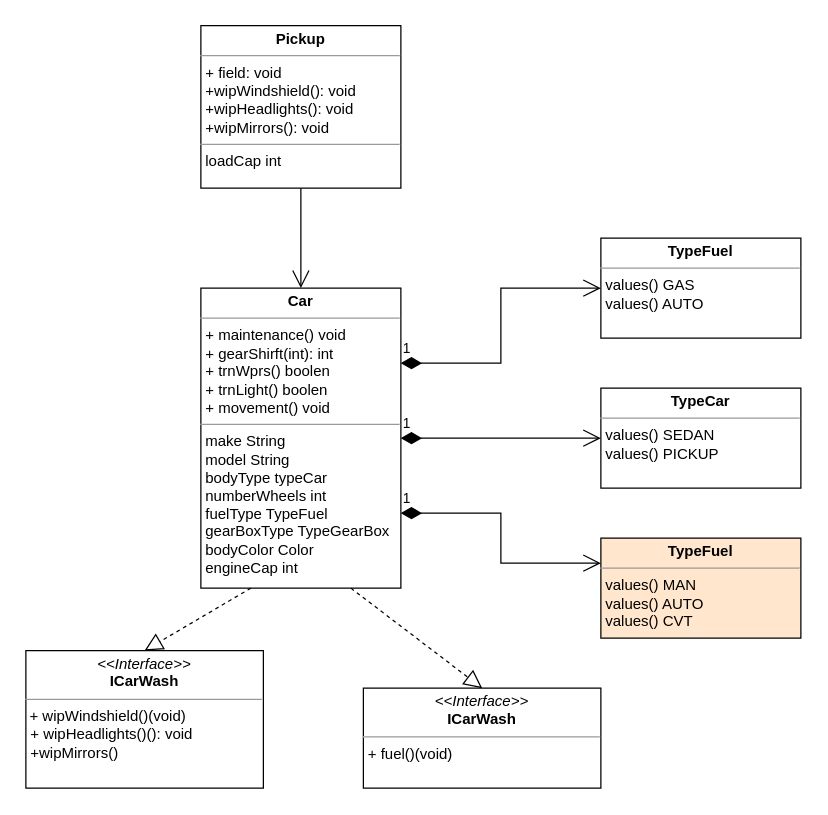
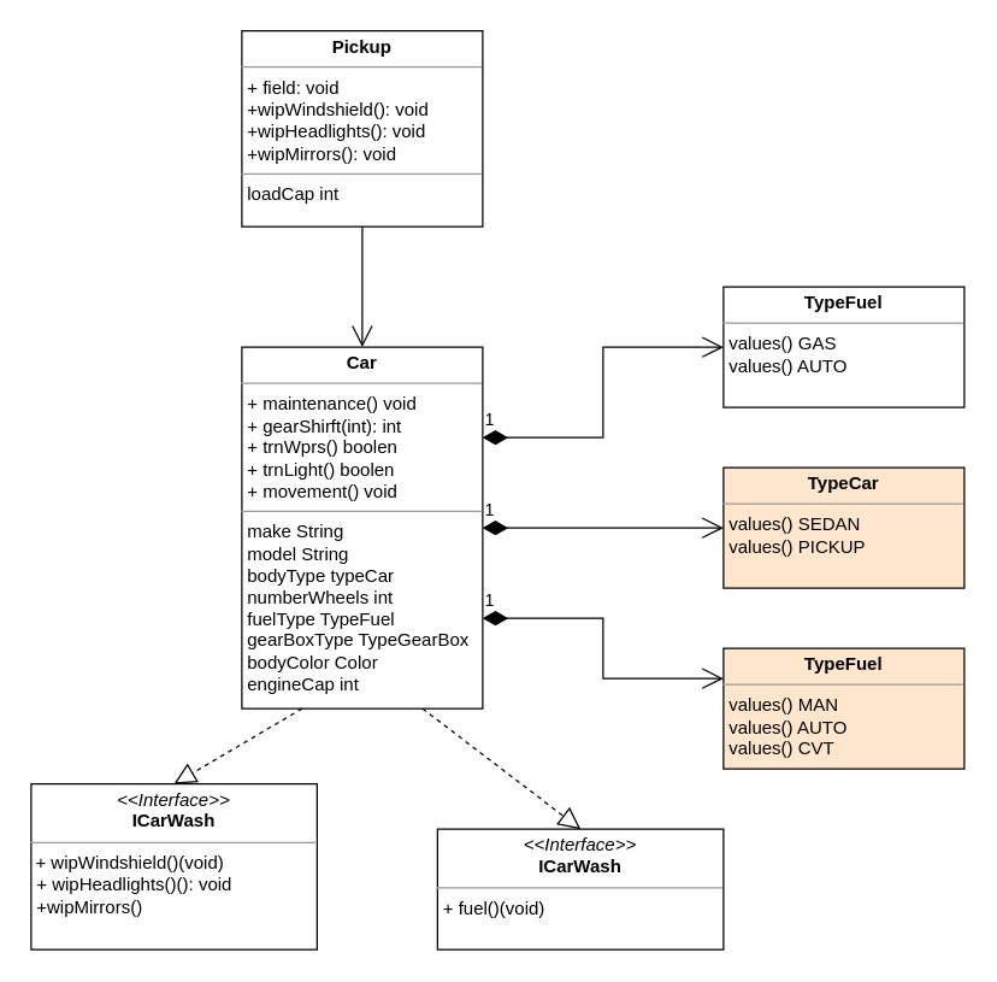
  <mxCell id="0" />
  <mxCell id="1" parent="0" />
  <mxCell id="2" value="&lt;p style=&quot;margin:0px;margin-top:4px;text-align:center;&quot;&gt;&lt;i&gt;&amp;lt;&amp;lt;Interface&amp;gt;&amp;gt;&lt;/i&gt;&lt;br&gt;&lt;b&gt;ICarWash&lt;/b&gt;&lt;/p&gt;&lt;hr size=&quot;1&quot;&gt;&lt;div&gt;&amp;nbsp;+ wipWindshield()(void)&lt;/div&gt;&lt;p style=&quot;margin:0px;margin-left:4px;&quot;&gt;+ wipHeadlights()(): void&lt;/p&gt;&lt;p style=&quot;margin:0px;margin-left:4px;&quot;&gt;+wipMirrors()&lt;br&gt;&lt;/p&gt;" style="verticalAlign=top;align=left;overflow=fill;fontSize=12;fontFamily=Helvetica;html=1;whiteSpace=wrap;" vertex="1" parent="1"><mxGeometry x="20" y="520" width="190" height="110" as="geometry" /></mxCell>
  <mxCell id="3" value="&lt;p style=&quot;margin:0px;margin-top:4px;text-align:center;&quot;&gt;&lt;i&gt;&amp;lt;&amp;lt;Interface&amp;gt;&amp;gt;&lt;/i&gt;&lt;br&gt;&lt;b&gt;ICarWash&lt;/b&gt;&lt;/p&gt;&lt;hr size=&quot;1&quot;&gt;&lt;p style=&quot;margin:0px;margin-left:4px;&quot;&gt;+ fuel()(void)&lt;br&gt;&lt;/p&gt;" style="verticalAlign=top;align=left;overflow=fill;fontSize=12;fontFamily=Helvetica;html=1;whiteSpace=wrap;" vertex="1" parent="1"><mxGeometry x="290" y="550" width="190" height="80" as="geometry" /></mxCell>
  <mxCell id="4" value="&lt;p style=&quot;margin:0px;margin-top:4px;text-align:center;&quot;&gt;&lt;b&gt;Pickup&lt;/b&gt;&lt;/p&gt;&lt;hr size=&quot;1&quot;&gt;&lt;p style=&quot;margin:0px;margin-left:4px;&quot;&gt;+ field: void&lt;/p&gt;&lt;p style=&quot;margin:0px;margin-left:4px;&quot;&gt;+wipWindshield(): void&lt;/p&gt;&lt;p style=&quot;margin:0px;margin-left:4px;&quot;&gt;+wipHeadlights(): void&lt;/p&gt;&lt;p style=&quot;margin:0px;margin-left:4px;&quot;&gt;+wipMirrors(): void&lt;br&gt;&lt;/p&gt;&lt;hr size=&quot;1&quot;&gt;&lt;p style=&quot;margin:0px;margin-left:4px;&quot;&gt;loadCap int&lt;br&gt;&lt;/p&gt;" style="verticalAlign=top;align=left;overflow=fill;fontSize=12;fontFamily=Helvetica;html=1;whiteSpace=wrap;" vertex="1" parent="1"><mxGeometry x="160" y="20" width="160" height="130" as="geometry" /></mxCell>
  <mxCell id="5" value="&lt;p style=&quot;margin:0px;margin-top:4px;text-align:center;&quot;&gt;&lt;b&gt;TypeFuel&lt;/b&gt;&lt;br&gt;&lt;/p&gt;&lt;hr size=&quot;1&quot;&gt;&lt;p style=&quot;margin:0px;margin-left:4px;&quot;&gt;values() GAS&lt;/p&gt;&lt;p style=&quot;margin:0px;margin-left:4px;&quot;&gt;values() AUTO&lt;br&gt;&lt;/p&gt;" style="verticalAlign=top;align=left;overflow=fill;fontSize=12;fontFamily=Helvetica;html=1;whiteSpace=wrap;" vertex="1" parent="1"><mxGeometry x="480" y="190" width="160" height="80" as="geometry" /></mxCell>
- <mxCell id="6" value="&lt;p style=&quot;margin:0px;margin-top:4px;text-align:center;&quot;&gt;&lt;b&gt;TypeCar&lt;/b&gt;&lt;br&gt;&lt;/p&gt;&lt;hr size=&quot;1&quot;&gt;&lt;p style=&quot;margin:0px;margin-left:4px;&quot;&gt;values() SEDAN&lt;/p&gt;&lt;p style=&quot;margin:0px;margin-left:4px;&quot;&gt;values() PICKUP&lt;br&gt;&lt;/p&gt;" style="verticalAlign=top;align=left;overflow=fill;fontSize=12;fontFamily=Helvetica;html=1;whiteSpace=wrap;" vertex="1" parent="1"><mxGeometry x="480" y="310" width="160" height="80" as="geometry" /></mxCell>
+ <mxCell id="6" value="&lt;p style=&quot;margin:0px;margin-top:4px;text-align:center;&quot;&gt;&lt;b&gt;TypeCar&lt;/b&gt;&lt;br&gt;&lt;/p&gt;&lt;hr size=&quot;1&quot;&gt;&lt;p style=&quot;margin:0px;margin-left:4px;&quot;&gt;values() SEDAN&lt;/p&gt;&lt;p style=&quot;margin:0px;margin-left:4px;&quot;&gt;values() PICKUP&lt;br&gt;&lt;/p&gt;" style="verticalAlign=top;align=left;overflow=fill;fontSize=12;fontFamily=Helvetica;html=1;whiteSpace=wrap;fillColor=#ffe6cc;" vertex="1" parent="1"><mxGeometry x="480" y="310" width="160" height="80" as="geometry" /></mxCell>
  <mxCell id="7" value="&lt;p style=&quot;margin:0px;margin-top:4px;text-align:center;&quot;&gt;&lt;b&gt;TypeFuel&lt;/b&gt;&lt;br&gt;&lt;/p&gt;&lt;hr size=&quot;1&quot;&gt;&lt;p style=&quot;margin:0px;margin-left:4px;&quot;&gt;values() MAN&lt;/p&gt;&lt;p style=&quot;margin:0px;margin-left:4px;&quot;&gt;values() AUTO&lt;/p&gt;&lt;p style=&quot;margin:0px;margin-left:4px;&quot;&gt;values() CVT&lt;br&gt;&lt;/p&gt;" style="verticalAlign=top;align=left;overflow=fill;fontSize=12;fontFamily=Helvetica;html=1;whiteSpace=wrap;fillColor=#ffe6cc;" vertex="1" parent="1"><mxGeometry x="480" y="430" width="160" height="80" as="geometry" /></mxCell>
  <mxCell id="8" value="&lt;p style=&quot;margin:0px;margin-top:4px;text-align:center;&quot;&gt;&lt;b&gt;Car&lt;/b&gt;&lt;br&gt;&lt;/p&gt;&lt;hr size=&quot;1&quot;&gt;&lt;p style=&quot;margin:0px;margin-left:4px;&quot;&gt;+ maintenance() void&lt;br&gt;&lt;/p&gt;&lt;p style=&quot;margin:0px;margin-left:4px;&quot;&gt;+ gearShirft(int): int&lt;br&gt;&lt;/p&gt;&lt;p style=&quot;margin:0px;margin-left:4px;&quot;&gt;+ trnWprs() boolen&lt;/p&gt;&lt;p style=&quot;margin:0px;margin-left:4px;&quot;&gt;+ trnLight() boolen&lt;br&gt;&lt;/p&gt;&lt;p style=&quot;margin:0px;margin-left:4px;&quot;&gt;+ movement() void&lt;br&gt;&lt;/p&gt;&lt;hr size=&quot;1&quot;&gt;&lt;p style=&quot;margin:0px;margin-left:4px;&quot;&gt;make String&lt;/p&gt;&lt;p style=&quot;margin:0px;margin-left:4px;&quot;&gt;model String&lt;/p&gt;&lt;p style=&quot;margin:0px;margin-left:4px;&quot;&gt;bodyType typeCar&lt;/p&gt;&lt;p style=&quot;margin:0px;margin-left:4px;&quot;&gt;numberWheels int&lt;/p&gt;&lt;p style=&quot;margin:0px;margin-left:4px;&quot;&gt;fuelType TypeFuel&lt;/p&gt;&lt;p style=&quot;margin:0px;margin-left:4px;&quot;&gt;gearBoxType TypeGearBox&lt;/p&gt;&lt;p style=&quot;margin:0px;margin-left:4px;&quot;&gt;bodyColor Color&lt;/p&gt;&lt;p style=&quot;margin:0px;margin-left:4px;&quot;&gt;engineCap int&lt;br&gt;&lt;/p&gt;&lt;p style=&quot;margin:0px;margin-left:4px;&quot;&gt;&lt;br&gt;&lt;/p&gt;" style="verticalAlign=top;align=left;overflow=fill;fontSize=12;fontFamily=Helvetica;html=1;whiteSpace=wrap;" vertex="1" parent="1"><mxGeometry x="160" y="230" width="160" height="240" as="geometry" /></mxCell>
  <mxCell id="9" value="1" style="endArrow=open;html=1;endSize=12;startArrow=diamondThin;startSize=14;startFill=1;edgeStyle=orthogonalEdgeStyle;align=left;verticalAlign=bottom;rounded=0;entryX=0;entryY=0.25;entryDx=0;entryDy=0;exitX=1;exitY=0.75;exitDx=0;exitDy=0;" edge="1" parent="1" source="8" target="7"><mxGeometry x="-1" y="3" relative="1" as="geometry"><mxPoint x="310" y="440" as="sourcePoint" /><mxPoint x="470" y="440" as="targetPoint" /></mxGeometry></mxCell>
  <mxCell id="10" value="1" style="endArrow=open;html=1;endSize=12;startArrow=diamondThin;startSize=14;startFill=1;edgeStyle=orthogonalEdgeStyle;align=left;verticalAlign=bottom;rounded=0;entryX=0;entryY=0.5;entryDx=0;entryDy=0;exitX=1;exitY=0.5;exitDx=0;exitDy=0;" edge="1" parent="1" source="8" target="6"><mxGeometry x="-1" y="3" relative="1" as="geometry"><mxPoint x="300" y="340" as="sourcePoint" /><mxPoint x="470" y="350" as="targetPoint" /></mxGeometry></mxCell>
  <mxCell id="11" value="1" style="endArrow=open;html=1;endSize=12;startArrow=diamondThin;startSize=14;startFill=1;edgeStyle=orthogonalEdgeStyle;align=left;verticalAlign=bottom;rounded=0;exitX=1;exitY=0.25;exitDx=0;exitDy=0;entryX=0;entryY=0.5;entryDx=0;entryDy=0;" edge="1" parent="1" source="8" target="5"><mxGeometry x="-1" y="3" relative="1" as="geometry"><mxPoint x="330" y="260" as="sourcePoint" /><mxPoint x="490" y="260" as="targetPoint" /></mxGeometry></mxCell>
  <mxCell id="12" value="" style="endArrow=open;endFill=1;endSize=12;html=1;rounded=0;exitX=0.5;exitY=1;exitDx=0;exitDy=0;entryX=0.5;entryY=0;entryDx=0;entryDy=0;" edge="1" parent="1" source="4" target="8"><mxGeometry width="160" relative="1" as="geometry"><mxPoint x="210" y="170" as="sourcePoint" /><mxPoint x="370" y="170" as="targetPoint" /></mxGeometry></mxCell>
  <mxCell id="13" value="" style="endArrow=block;dashed=1;endFill=0;endSize=12;html=1;rounded=0;exitX=0.75;exitY=1;exitDx=0;exitDy=0;entryX=0.5;entryY=0;entryDx=0;entryDy=0;" edge="1" parent="1" source="8" target="3"><mxGeometry width="160" relative="1" as="geometry"><mxPoint x="280" y="490" as="sourcePoint" /><mxPoint x="440" y="490" as="targetPoint" /></mxGeometry></mxCell>
  <mxCell id="14" value="" style="endArrow=block;dashed=1;endFill=0;endSize=12;html=1;rounded=0;exitX=0.25;exitY=1;exitDx=0;exitDy=0;entryX=0.5;entryY=0;entryDx=0;entryDy=0;" edge="1" parent="1" source="8" target="2"><mxGeometry width="160" relative="1" as="geometry"><mxPoint x="170" y="490" as="sourcePoint" /><mxPoint x="330" y="490" as="targetPoint" /></mxGeometry></mxCell>
